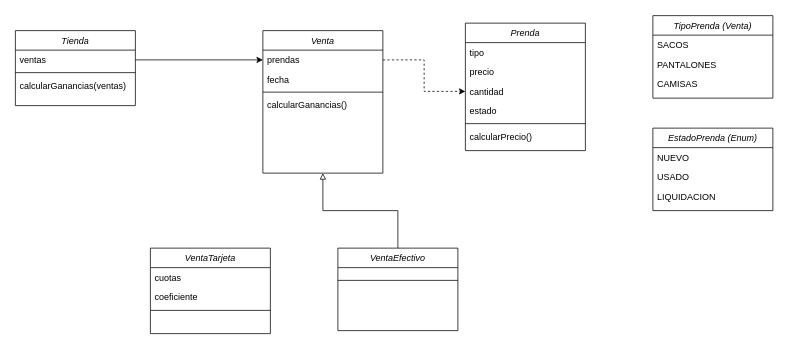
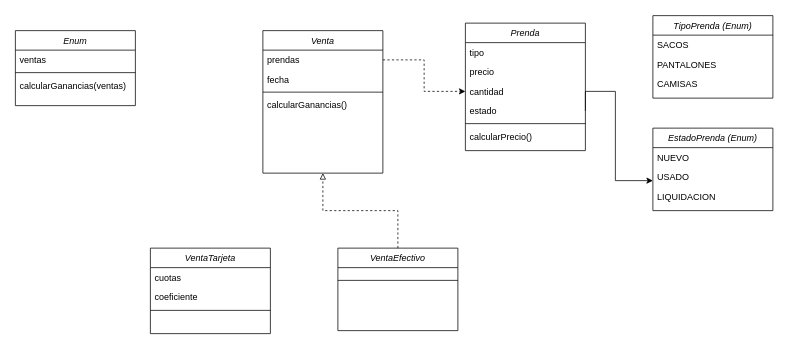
  <mxCell id="0" />
  <mxCell id="1" parent="0" />
  <mxCell id="2" value="Prenda" style="swimlane;fontStyle=2;align=center;verticalAlign=top;childLayout=stackLayout;horizontal=1;startSize=26;horizontalStack=0;resizeParent=1;resizeLast=0;collapsible=1;marginBottom=0;rounded=0;shadow=0;strokeWidth=1;" parent="1" vertex="1"><mxGeometry x="620" y="30" width="160" height="170" as="geometry"><mxRectangle x="230" y="140" width="160" height="26" as="alternateBounds" /></mxGeometry></mxCell>
  <mxCell id="3" value="tipo" style="text;align=left;verticalAlign=top;spacingLeft=4;spacingRight=4;overflow=hidden;rotatable=0;points=[[0,0.5],[1,0.5]];portConstraint=eastwest;" parent="2" vertex="1"><mxGeometry y="26" width="160" height="26" as="geometry" /></mxCell>
  <mxCell id="4" value="precio" style="text;align=left;verticalAlign=top;spacingLeft=4;spacingRight=4;overflow=hidden;rotatable=0;points=[[0,0.5],[1,0.5]];portConstraint=eastwest;rounded=0;shadow=0;html=0;" vertex="1" parent="2"><mxGeometry y="52" width="160" height="26" as="geometry" /></mxCell>
  <mxCell id="5" value="cantidad" style="text;align=left;verticalAlign=top;spacingLeft=4;spacingRight=4;overflow=hidden;rotatable=0;points=[[0,0.5],[1,0.5]];portConstraint=eastwest;rounded=0;shadow=0;html=0;" parent="2" vertex="1"><mxGeometry y="78" width="160" height="26" as="geometry" /></mxCell>
  <mxCell id="6" value="estado" style="text;align=left;verticalAlign=top;spacingLeft=4;spacingRight=4;overflow=hidden;rotatable=0;points=[[0,0.5],[1,0.5]];portConstraint=eastwest;rounded=0;shadow=0;html=0;" parent="2" vertex="1"><mxGeometry y="104" width="160" height="26" as="geometry" /></mxCell>
  <mxCell id="7" value="" style="line;html=1;strokeWidth=1;align=left;verticalAlign=middle;spacingTop=-1;spacingLeft=3;spacingRight=3;rotatable=0;labelPosition=right;points=[];portConstraint=eastwest;" parent="2" vertex="1"><mxGeometry y="130" width="160" height="8" as="geometry" /></mxCell>
  <mxCell id="8" value="calcularPrecio()" style="text;align=left;verticalAlign=top;spacingLeft=4;spacingRight=4;overflow=hidden;rotatable=0;points=[[0,0.5],[1,0.5]];portConstraint=eastwest;" parent="2" vertex="1"><mxGeometry y="138" width="160" height="26" as="geometry" /></mxCell>
- <mxCell id="9" value="TipoPrenda (Venta)" style="swimlane;fontStyle=2;align=center;verticalAlign=top;childLayout=stackLayout;horizontal=1;startSize=26;horizontalStack=0;resizeParent=1;resizeLast=0;collapsible=1;marginBottom=0;rounded=0;shadow=0;strokeWidth=1;" vertex="1" parent="1"><mxGeometry x="870" y="20" width="160" height="110" as="geometry"><mxRectangle x="230" y="140" width="160" height="26" as="alternateBounds" /></mxGeometry></mxCell>
+ <mxCell id="9" value="TipoPrenda (Enum)" style="swimlane;fontStyle=2;align=center;verticalAlign=top;childLayout=stackLayout;horizontal=1;startSize=26;horizontalStack=0;resizeParent=1;resizeLast=0;collapsible=1;marginBottom=0;rounded=0;shadow=0;strokeWidth=1;" vertex="1" parent="1"><mxGeometry x="870" y="20" width="160" height="110" as="geometry"><mxRectangle x="230" y="140" width="160" height="26" as="alternateBounds" /></mxGeometry></mxCell>
  <mxCell id="10" value="SACOS        " style="text;align=left;verticalAlign=top;spacingLeft=4;spacingRight=4;overflow=hidden;rotatable=0;points=[[0,0.5],[1,0.5]];portConstraint=eastwest;" vertex="1" parent="9"><mxGeometry y="26" width="160" height="26" as="geometry" /></mxCell>
  <mxCell id="11" value="PANTALONES" style="text;align=left;verticalAlign=top;spacingLeft=4;spacingRight=4;overflow=hidden;rotatable=0;points=[[0,0.5],[1,0.5]];portConstraint=eastwest;rounded=0;shadow=0;html=0;" vertex="1" parent="9"><mxGeometry y="52" width="160" height="26" as="geometry" /></mxCell>
  <mxCell id="12" value="CAMISAS" style="text;align=left;verticalAlign=top;spacingLeft=4;spacingRight=4;overflow=hidden;rotatable=0;points=[[0,0.5],[1,0.5]];portConstraint=eastwest;rounded=0;shadow=0;html=0;" vertex="1" parent="9"><mxGeometry y="78" width="160" height="26" as="geometry" /></mxCell>
  <mxCell id="13" value="EstadoPrenda (Enum)" style="swimlane;fontStyle=2;align=center;verticalAlign=top;childLayout=stackLayout;horizontal=1;startSize=26;horizontalStack=0;resizeParent=1;resizeLast=0;collapsible=1;marginBottom=0;rounded=0;shadow=0;strokeWidth=1;" vertex="1" parent="1"><mxGeometry x="870" y="170" width="160" height="110" as="geometry"><mxRectangle x="230" y="140" width="160" height="26" as="alternateBounds" /></mxGeometry></mxCell>
  <mxCell id="14" value="NUEVO" style="text;align=left;verticalAlign=top;spacingLeft=4;spacingRight=4;overflow=hidden;rotatable=0;points=[[0,0.5],[1,0.5]];portConstraint=eastwest;" vertex="1" parent="13"><mxGeometry y="26" width="160" height="26" as="geometry" /></mxCell>
  <mxCell id="15" value="USADO" style="text;align=left;verticalAlign=top;spacingLeft=4;spacingRight=4;overflow=hidden;rotatable=0;points=[[0,0.5],[1,0.5]];portConstraint=eastwest;rounded=0;shadow=0;html=0;" vertex="1" parent="13"><mxGeometry y="52" width="160" height="26" as="geometry" /></mxCell>
  <mxCell id="16" value="LIQUIDACION" style="text;align=left;verticalAlign=top;spacingLeft=4;spacingRight=4;overflow=hidden;rotatable=0;points=[[0,0.5],[1,0.5]];portConstraint=eastwest;rounded=0;shadow=0;html=0;" vertex="1" parent="13"><mxGeometry y="78" width="160" height="26" as="geometry" /></mxCell>
+ <mxCell id="17" value="" style="endArrow=classic;html=1;rounded=0;exitX=1;exitY=0.5;exitDx=0;exitDy=0;edgeStyle=orthogonalEdgeStyle;" edge="1" parent="1" source="6" target="13"><mxGeometry width="50" height="50" relative="1" as="geometry"><mxPoint x="780" y="240" as="sourcePoint" /><mxPoint x="870" y="240" as="targetPoint" /><Array as="points"><mxPoint x="820" y="121" /><mxPoint x="820" y="240" /></Array></mxGeometry></mxCell>
  <mxCell id="18" value="Venta" style="swimlane;fontStyle=2;align=center;verticalAlign=top;childLayout=stackLayout;horizontal=1;startSize=26;horizontalStack=0;resizeParent=1;resizeLast=0;collapsible=1;marginBottom=0;rounded=0;shadow=0;strokeWidth=1;" vertex="1" parent="1"><mxGeometry x="350" y="40" width="160" height="190" as="geometry"><mxRectangle x="230" y="140" width="160" height="26" as="alternateBounds" /></mxGeometry></mxCell>
  <mxCell id="19" value="prendas" style="text;align=left;verticalAlign=top;spacingLeft=4;spacingRight=4;overflow=hidden;rotatable=0;points=[[0,0.5],[1,0.5]];portConstraint=eastwest;rounded=0;shadow=0;html=0;" vertex="1" parent="18"><mxGeometry y="26" width="160" height="26" as="geometry" /></mxCell>
  <mxCell id="20" value="fecha" style="text;align=left;verticalAlign=top;spacingLeft=4;spacingRight=4;overflow=hidden;rotatable=0;points=[[0,0.5],[1,0.5]];portConstraint=eastwest;rounded=0;shadow=0;html=0;" vertex="1" parent="18"><mxGeometry y="52" width="160" height="26" as="geometry" /></mxCell>
  <mxCell id="21" value="" style="line;html=1;strokeWidth=1;align=left;verticalAlign=middle;spacingTop=-1;spacingLeft=3;spacingRight=3;rotatable=0;labelPosition=right;points=[];portConstraint=eastwest;" vertex="1" parent="18"><mxGeometry y="78" width="160" height="8" as="geometry" /></mxCell>
  <mxCell id="22" value="calcularGanancias()" style="text;align=left;verticalAlign=top;spacingLeft=4;spacingRight=4;overflow=hidden;rotatable=0;points=[[0,0.5],[1,0.5]];portConstraint=eastwest;" vertex="1" parent="18"><mxGeometry y="86" width="160" height="26" as="geometry" /></mxCell>
- <mxCell id="23" value="Tienda" style="swimlane;fontStyle=2;align=center;verticalAlign=top;childLayout=stackLayout;horizontal=1;startSize=26;horizontalStack=0;resizeParent=1;resizeLast=0;collapsible=1;marginBottom=0;rounded=0;shadow=0;strokeWidth=1;" vertex="1" parent="1"><mxGeometry x="20" y="40" width="160" height="100" as="geometry"><mxRectangle x="230" y="140" width="160" height="26" as="alternateBounds" /></mxGeometry></mxCell>
+ <mxCell id="23" value="Enum" style="swimlane;fontStyle=2;align=center;verticalAlign=top;childLayout=stackLayout;horizontal=1;startSize=26;horizontalStack=0;resizeParent=1;resizeLast=0;collapsible=1;marginBottom=0;rounded=0;shadow=0;strokeWidth=1;" vertex="1" parent="1"><mxGeometry x="20" y="40" width="160" height="100" as="geometry"><mxRectangle x="230" y="140" width="160" height="26" as="alternateBounds" /></mxGeometry></mxCell>
  <mxCell id="24" value="ventas" style="text;align=left;verticalAlign=top;spacingLeft=4;spacingRight=4;overflow=hidden;rotatable=0;points=[[0,0.5],[1,0.5]];portConstraint=eastwest;rounded=0;shadow=0;html=0;" vertex="1" parent="23"><mxGeometry y="26" width="160" height="26" as="geometry" /></mxCell>
  <mxCell id="25" value="" style="line;html=1;strokeWidth=1;align=left;verticalAlign=middle;spacingTop=-1;spacingLeft=3;spacingRight=3;rotatable=0;labelPosition=right;points=[];portConstraint=eastwest;" vertex="1" parent="23"><mxGeometry y="52" width="160" height="8" as="geometry" /></mxCell>
  <mxCell id="26" value="calcularGanancias(ventas)" style="text;align=left;verticalAlign=top;spacingLeft=4;spacingRight=4;overflow=hidden;rotatable=0;points=[[0,0.5],[1,0.5]];portConstraint=eastwest;" vertex="1" parent="23"><mxGeometry y="60" width="160" height="26" as="geometry" /></mxCell>
- <mxCell id="27" value="" style="endArrow=classic;html=1;rounded=0;exitX=1;exitY=0.5;exitDx=0;exitDy=0;" edge="1" parent="1" source="24" target="19"><mxGeometry width="50" height="50" relative="1" as="geometry"><mxPoint x="290" y="300" as="sourcePoint" /><mxPoint x="340" y="250" as="targetPoint" /></mxGeometry></mxCell>
  <mxCell id="28" style="edgeStyle=none;rounded=0;orthogonalLoop=1;jettySize=auto;html=1;entryX=0;entryY=0.25;entryDx=0;entryDy=0;" edge="1" parent="1" source="18" target="18"><mxGeometry relative="1" as="geometry" /></mxCell>
  <mxCell id="29" value="" style="group" vertex="1" connectable="0" parent="1"><mxGeometry x="450" y="330" width="160" height="110" as="geometry" /></mxCell>
  <mxCell id="30" value="VentaEfectivo&#10;" style="swimlane;fontStyle=2;align=center;verticalAlign=top;childLayout=stackLayout;horizontal=1;startSize=26;horizontalStack=0;resizeParent=1;resizeLast=0;collapsible=1;marginBottom=0;rounded=0;shadow=0;strokeWidth=1;" vertex="1" parent="29"><mxGeometry width="160" height="110" as="geometry"><mxRectangle x="230" y="140" width="160" height="26" as="alternateBounds" /></mxGeometry></mxCell>
  <mxCell id="31" value="" style="line;html=1;strokeWidth=1;align=left;verticalAlign=middle;spacingTop=-1;spacingLeft=3;spacingRight=3;rotatable=0;labelPosition=right;points=[];portConstraint=eastwest;" vertex="1" parent="30"><mxGeometry y="26" width="160" height="34" as="geometry" /></mxCell>
  <mxCell id="32" style="edgeStyle=none;rounded=0;orthogonalLoop=1;jettySize=auto;html=1;entryX=0;entryY=0.25;entryDx=0;entryDy=0;" edge="1" source="30" target="30" parent="29"><mxGeometry relative="1" as="geometry" /></mxCell>
  <mxCell id="33" value="" style="group" vertex="1" connectable="0" parent="1"><mxGeometry x="200" y="330" width="160" height="110" as="geometry" /></mxCell>
  <mxCell id="34" value="VentaTarjeta" style="swimlane;fontStyle=2;align=center;verticalAlign=top;childLayout=stackLayout;horizontal=1;startSize=26;horizontalStack=0;resizeParent=1;resizeLast=0;collapsible=1;marginBottom=0;rounded=0;shadow=0;strokeWidth=1;" vertex="1" parent="33"><mxGeometry width="160" height="114" as="geometry"><mxRectangle x="230" y="140" width="160" height="26" as="alternateBounds" /></mxGeometry></mxCell>
  <mxCell id="35" value="cuotas" style="text;align=left;verticalAlign=top;spacingLeft=4;spacingRight=4;overflow=hidden;rotatable=0;points=[[0,0.5],[1,0.5]];portConstraint=eastwest;rounded=0;shadow=0;html=0;" vertex="1" parent="34"><mxGeometry y="26" width="160" height="26" as="geometry" /></mxCell>
  <mxCell id="36" value="coeficiente" style="text;align=left;verticalAlign=top;spacingLeft=4;spacingRight=4;overflow=hidden;rotatable=0;points=[[0,0.5],[1,0.5]];portConstraint=eastwest;rounded=0;shadow=0;html=0;" vertex="1" parent="34"><mxGeometry y="52" width="160" height="26" as="geometry" /></mxCell>
  <mxCell id="37" value="" style="line;html=1;strokeWidth=1;align=left;verticalAlign=middle;spacingTop=-1;spacingLeft=3;spacingRight=3;rotatable=0;labelPosition=right;points=[];portConstraint=eastwest;" vertex="1" parent="34"><mxGeometry y="78" width="160" height="10" as="geometry" /></mxCell>
  <mxCell id="38" style="edgeStyle=none;rounded=0;orthogonalLoop=1;jettySize=auto;html=1;entryX=0;entryY=0.25;entryDx=0;entryDy=0;" edge="1" parent="33" source="34" target="34"><mxGeometry relative="1" as="geometry" /></mxCell>
- <mxCell id="39" value="" style="endArrow=block;html=1;rounded=0;edgeStyle=orthogonalEdgeStyle;endFill=0;" edge="1" parent="1" source="30" target="18"><mxGeometry width="50" height="50" relative="1" as="geometry"><mxPoint x="300" y="350" as="sourcePoint" /><mxPoint x="450.059" y="250" as="targetPoint" /></mxGeometry></mxCell>
+ <mxCell id="39" value="" style="endArrow=block;html=1;rounded=0;edgeStyle=orthogonalEdgeStyle;endFill=0;dashed=1;" edge="1" parent="1" source="30" target="18"><mxGeometry width="50" height="50" relative="1" as="geometry"><mxPoint x="300" y="350" as="sourcePoint" /><mxPoint x="450.059" y="250" as="targetPoint" /></mxGeometry></mxCell>
  <mxCell id="40" value="" style="edgeStyle=orthogonalEdgeStyle;rounded=0;orthogonalLoop=1;jettySize=auto;html=1;endArrow=classic;endFill=1;dashed=1;" edge="1" parent="1" source="19" target="5"><mxGeometry relative="1" as="geometry" /></mxCell>
